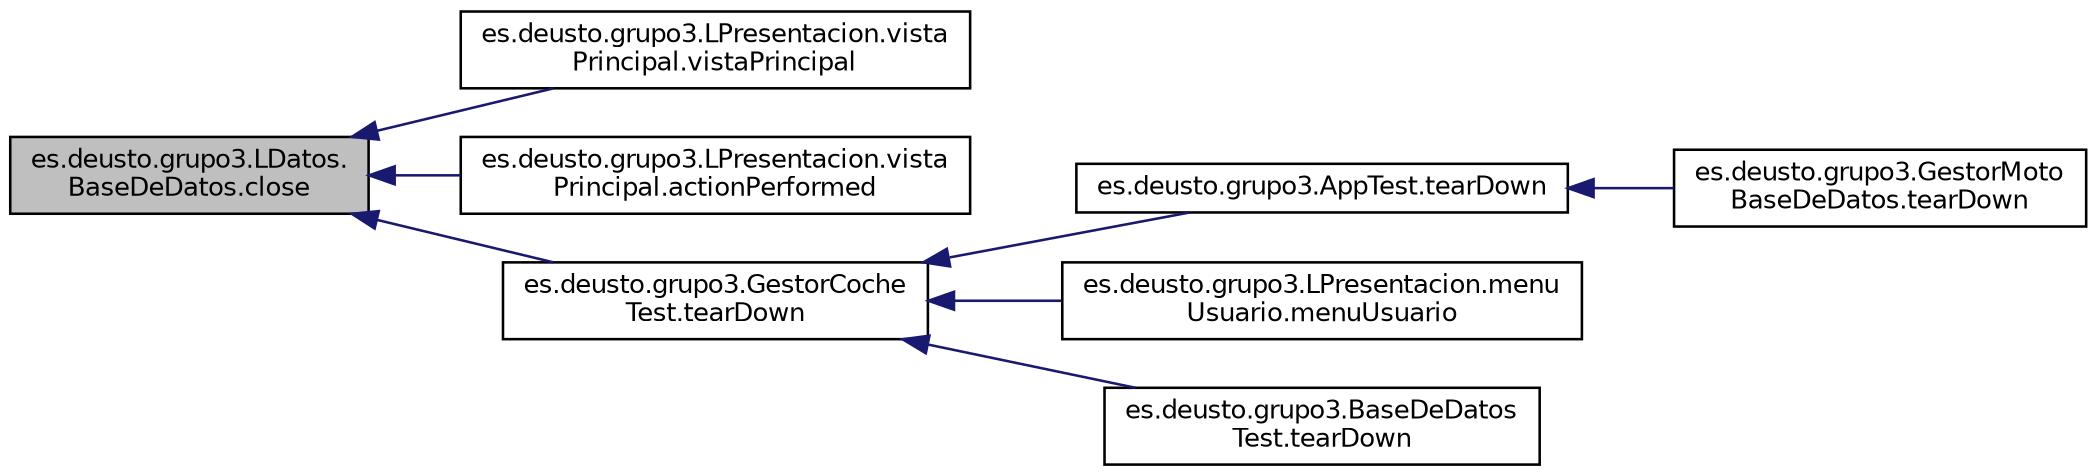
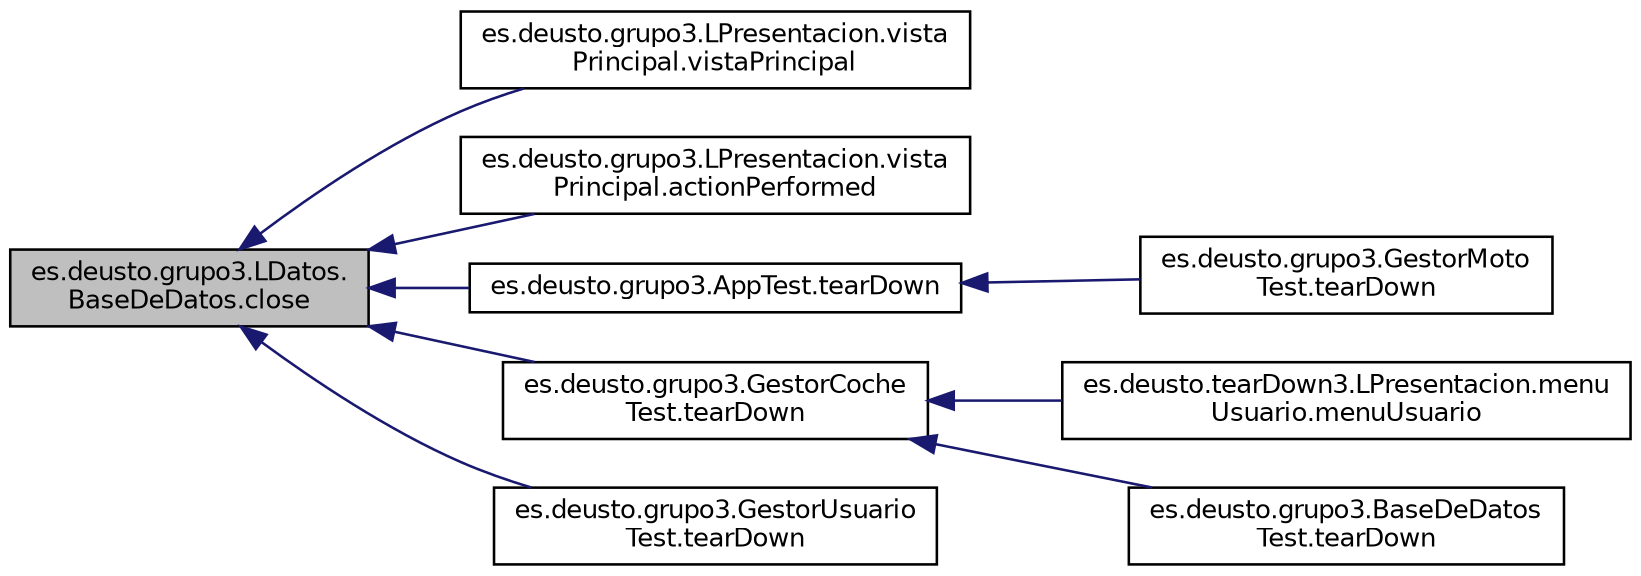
  digraph {
    rankdir=LR
    node [color=black fillcolor=white fontname=Helvetica fontsize=10 shape=record style=filled]
    edge [color=midnightblue dir=back fontname=Helvetica fontsize=10 labelfontname=Helvetica labelfontsize=10 style=solid]
    n1 [fillcolor=grey75 fontcolor=black height=0.2 label="es.deusto.grupo3.LDatos.\lBaseDeDatos.close" width=0.4]
    n2 [height=0.2 label="es.deusto.grupo3.LPresentacion.vista\lPrincipal.vistaPrincipal" width=0.4]
    n3 [height=0.2 label="es.deusto.grupo3.LPresentacion.vista\lPrincipal.actionPerformed" width=0.4]
    n4 [height=0.2 label="es.deusto.grupo3.AppTest.tearDown" width=0.4]
    n5 [height=0.2 label="es.deusto.grupo3.GestorCoche\lTest.tearDown" width=0.4]
-   n7 [height=0.2 label="es.deusto.grupo3.LPresentacion.menu\lUsuario.menuUsuario" width=0.4]
-   n8 [height=0.2 label="es.deusto.grupo3.GestorMoto\lBaseDeDatos.tearDown" width=0.4]
+   n6 [height=0.2 label="es.deusto.grupo3.GestorUsuario\lTest.tearDown" width=0.4]
+   n7 [height=0.2 label="es.deusto.tearDown3.LPresentacion.menu\lUsuario.menuUsuario" width=0.4]
+   n8 [height=0.2 label="es.deusto.grupo3.GestorMoto\lTest.tearDown" width=0.4]
    n9 [height=0.2 label="es.deusto.grupo3.BaseDeDatos\lTest.tearDown" width=0.4]
    n1 -> n2
    n1 -> n3
-   n5 -> n4
+   n1 -> n4
    n1 -> n5
+   n1 -> n6
    n4 -> n8
    n5 -> n7
    n5 -> n9
  }
